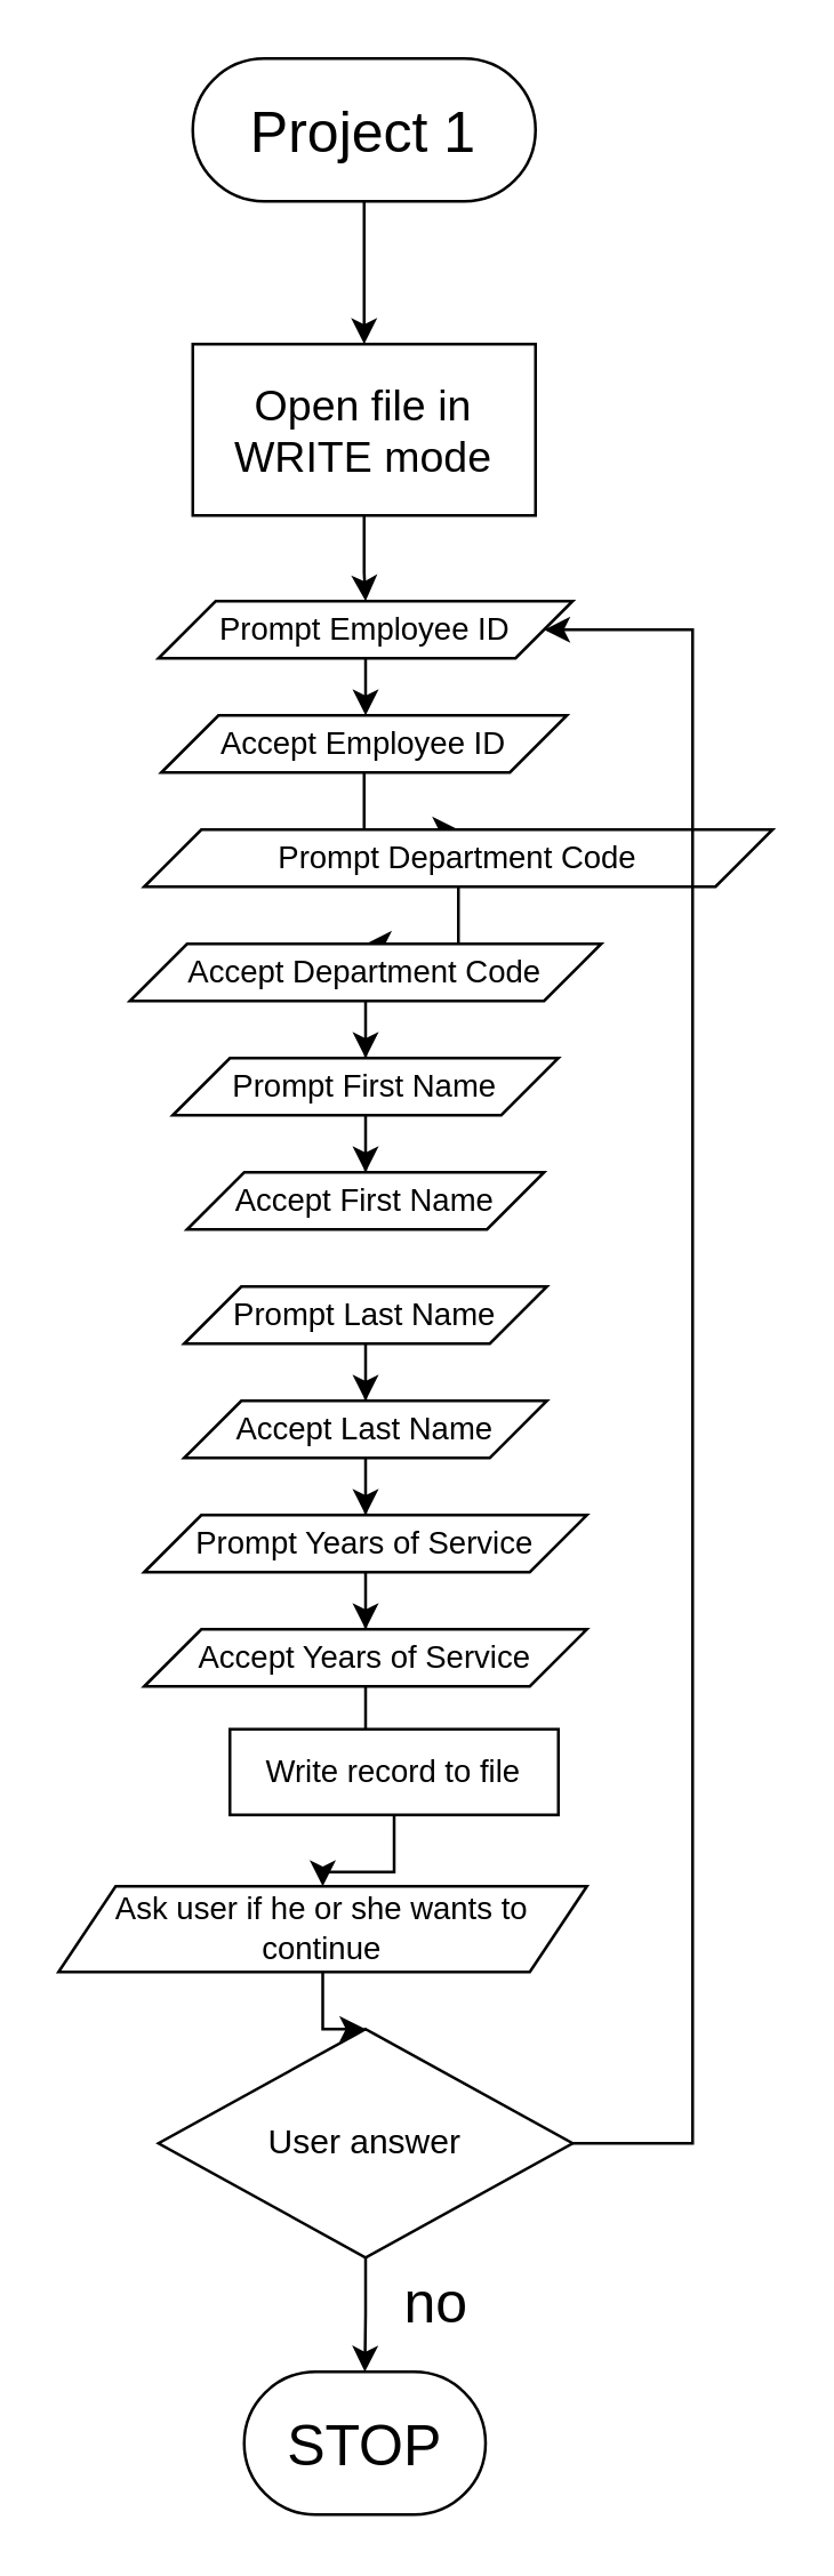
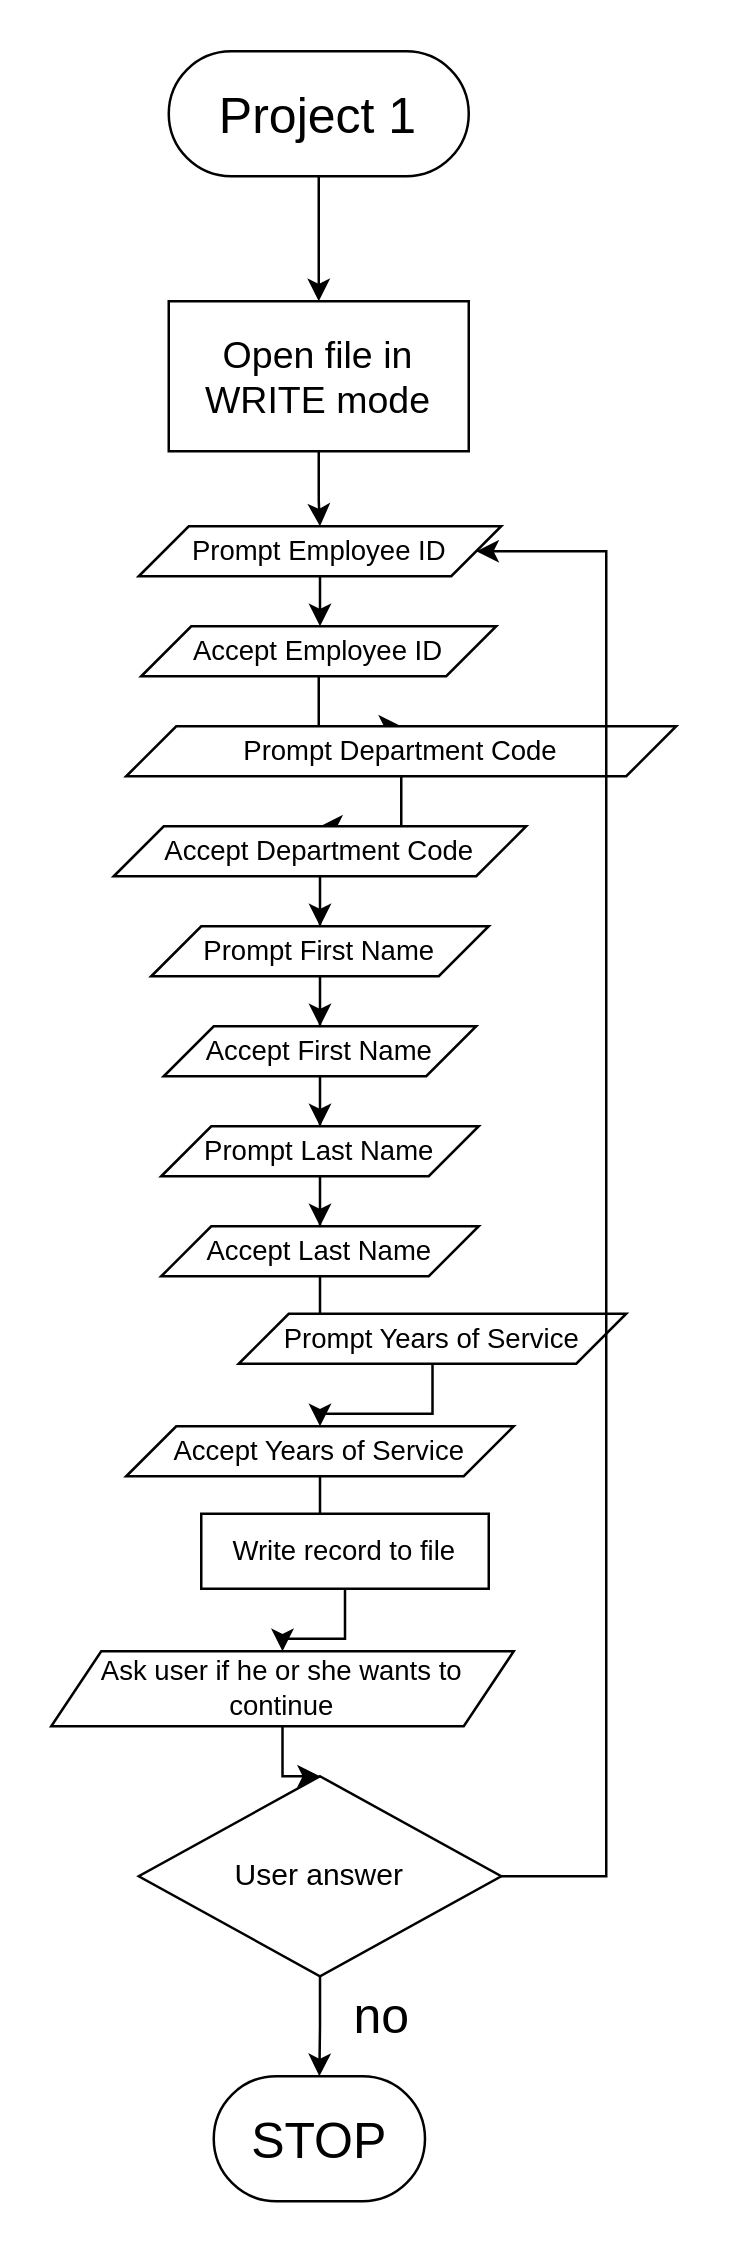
  <mxCell id="0" />
  <mxCell id="1" parent="0" />
  <mxCell id="2" style="edgeStyle=orthogonalEdgeStyle;rounded=0;orthogonalLoop=1;jettySize=auto;html=1;" edge="1" parent="1" source="3" target="5"><mxGeometry relative="1" as="geometry" /></mxCell>
  <mxCell id="3" value="&lt;font style=&quot;font-size: 20px;&quot;&gt;Project 1&lt;/font&gt;" style="rounded=1;whiteSpace=wrap;html=1;arcSize=50;" vertex="1" parent="1"><mxGeometry x="67" y="20" width="120" height="50" as="geometry" /></mxCell>
  <mxCell id="4" style="edgeStyle=orthogonalEdgeStyle;rounded=0;orthogonalLoop=1;jettySize=auto;html=1;" edge="1" parent="1" source="5" target="7"><mxGeometry relative="1" as="geometry" /></mxCell>
  <mxCell id="5" value="&lt;font style=&quot;font-size: 15px;&quot;&gt;Open file in WRITE mode&lt;/font&gt;" style="whiteSpace=wrap;html=1;" vertex="1" parent="1"><mxGeometry x="67" y="120" width="120" height="60" as="geometry" /></mxCell>
  <mxCell id="6" style="edgeStyle=orthogonalEdgeStyle;rounded=0;orthogonalLoop=1;jettySize=auto;html=1;" edge="1" parent="1" source="7" target="9"><mxGeometry relative="1" as="geometry" /></mxCell>
  <mxCell id="7" value="&lt;font style=&quot;font-size: 11px;&quot;&gt;Prompt Employee ID&lt;/font&gt;" style="shape=parallelogram;perimeter=parallelogramPerimeter;whiteSpace=wrap;html=1;fixedSize=1;fontSize=11;" vertex="1" parent="1"><mxGeometry x="55" y="210" width="145" height="20" as="geometry" /></mxCell>
  <mxCell id="8" style="edgeStyle=orthogonalEdgeStyle;rounded=0;orthogonalLoop=1;jettySize=auto;html=1;" edge="1" parent="1" source="9" target="11"><mxGeometry relative="1" as="geometry" /></mxCell>
  <mxCell id="9" value="&lt;font style=&quot;font-size: 11px;&quot;&gt;Accept Employee ID&lt;/font&gt;" style="shape=parallelogram;perimeter=parallelogramPerimeter;whiteSpace=wrap;html=1;fixedSize=1;fontSize=11;" vertex="1" parent="1"><mxGeometry x="56" y="250" width="142" height="20" as="geometry" /></mxCell>
  <mxCell id="10" style="edgeStyle=orthogonalEdgeStyle;rounded=0;orthogonalLoop=1;jettySize=auto;html=1;" edge="1" parent="1" source="11" target="13"><mxGeometry relative="1" as="geometry" /></mxCell>
  <mxCell id="11" value="&lt;font style=&quot;font-size: 11px;&quot;&gt;Prompt Department Code&lt;/font&gt;" style="shape=parallelogram;perimeter=parallelogramPerimeter;whiteSpace=wrap;html=1;fixedSize=1;fontSize=11;" vertex="1" parent="1"><mxGeometry x="50" y="290" width="220" height="20" as="geometry" /></mxCell>
  <mxCell id="12" style="edgeStyle=orthogonalEdgeStyle;rounded=0;orthogonalLoop=1;jettySize=auto;html=1;" edge="1" parent="1" source="13" target="15"><mxGeometry relative="1" as="geometry" /></mxCell>
  <mxCell id="13" value="Accept Department Code" style="shape=parallelogram;perimeter=parallelogramPerimeter;whiteSpace=wrap;html=1;fixedSize=1;fontSize=11;" vertex="1" parent="1"><mxGeometry x="45" y="330" width="165" height="20" as="geometry" /></mxCell>
  <mxCell id="14" style="edgeStyle=orthogonalEdgeStyle;rounded=0;orthogonalLoop=1;jettySize=auto;html=1;" edge="1" parent="1" source="15" target="17"><mxGeometry relative="1" as="geometry" /></mxCell>
  <mxCell id="15" value="Prompt First Name" style="shape=parallelogram;perimeter=parallelogramPerimeter;whiteSpace=wrap;html=1;fixedSize=1;fontSize=11;" vertex="1" parent="1"><mxGeometry x="60" y="370" width="135" height="20" as="geometry" /></mxCell>
+ <mxCell id="16" style="edgeStyle=orthogonalEdgeStyle;rounded=0;orthogonalLoop=1;jettySize=auto;html=1;entryX=0.5;entryY=0;entryDx=0;entryDy=0;" edge="1" parent="1" source="17" target="19"><mxGeometry relative="1" as="geometry" /></mxCell>
  <mxCell id="17" value="Accept First Name" style="shape=parallelogram;perimeter=parallelogramPerimeter;whiteSpace=wrap;html=1;fixedSize=1;fontSize=11;" vertex="1" parent="1"><mxGeometry x="65" y="410" width="125" height="20" as="geometry" /></mxCell>
  <mxCell id="18" style="edgeStyle=orthogonalEdgeStyle;rounded=0;orthogonalLoop=1;jettySize=auto;html=1;" edge="1" parent="1" source="19" target="21"><mxGeometry relative="1" as="geometry" /></mxCell>
  <mxCell id="19" value="Prompt Last Name" style="shape=parallelogram;perimeter=parallelogramPerimeter;whiteSpace=wrap;html=1;fixedSize=1;fontSize=11;" vertex="1" parent="1"><mxGeometry x="64" y="450" width="127" height="20" as="geometry" /></mxCell>
  <mxCell id="20" style="edgeStyle=orthogonalEdgeStyle;rounded=0;orthogonalLoop=1;jettySize=auto;html=1;" edge="1" parent="1" source="21" target="23"><mxGeometry relative="1" as="geometry" /></mxCell>
  <mxCell id="21" value="Accept Last Name" style="shape=parallelogram;perimeter=parallelogramPerimeter;whiteSpace=wrap;html=1;fixedSize=1;fontSize=11;" vertex="1" parent="1"><mxGeometry x="64" y="490" width="127" height="20" as="geometry" /></mxCell>
  <mxCell id="22" style="edgeStyle=orthogonalEdgeStyle;rounded=0;orthogonalLoop=1;jettySize=auto;html=1;" edge="1" parent="1" source="23" target="25"><mxGeometry relative="1" as="geometry" /></mxCell>
- <mxCell id="23" value="Prompt Years of Service" style="shape=parallelogram;perimeter=parallelogramPerimeter;whiteSpace=wrap;html=1;fixedSize=1;fontSize=11;" vertex="1" parent="1"><mxGeometry x="50" y="530" width="155" height="20" as="geometry" /></mxCell>
+ <mxCell id="23" value="Prompt Years of Service" style="shape=parallelogram;perimeter=parallelogramPerimeter;whiteSpace=wrap;html=1;fixedSize=1;fontSize=11;" vertex="1" parent="1"><mxGeometry x="95" y="525" width="155" height="20" as="geometry" /></mxCell>
  <mxCell id="24" style="edgeStyle=orthogonalEdgeStyle;rounded=0;orthogonalLoop=1;jettySize=auto;html=1;" edge="1" parent="1" source="25" target="27"><mxGeometry relative="1" as="geometry" /></mxCell>
  <mxCell id="25" value="Accept Years of Service" style="shape=parallelogram;perimeter=parallelogramPerimeter;whiteSpace=wrap;html=1;fixedSize=1;fontSize=11;" vertex="1" parent="1"><mxGeometry x="50" y="570" width="155" height="20" as="geometry" /></mxCell>
  <mxCell id="26" value="" style="edgeStyle=orthogonalEdgeStyle;rounded=0;orthogonalLoop=1;jettySize=auto;html=1;" edge="1" parent="1" source="27" target="29"><mxGeometry relative="1" as="geometry" /></mxCell>
  <mxCell id="27" value="Write record to file" style="whiteSpace=wrap;html=1;fontSize=11;" vertex="1" parent="1"><mxGeometry x="80" y="605" width="115" height="30" as="geometry" /></mxCell>
  <mxCell id="28" style="edgeStyle=orthogonalEdgeStyle;rounded=0;orthogonalLoop=1;jettySize=auto;html=1;" edge="1" parent="1" source="29" target="32"><mxGeometry relative="1" as="geometry" /></mxCell>
  <mxCell id="29" value="Ask user if he or she wants to continue" style="shape=parallelogram;perimeter=parallelogramPerimeter;whiteSpace=wrap;html=1;fixedSize=1;fontSize=11;" vertex="1" parent="1"><mxGeometry x="20" y="660" width="185" height="30" as="geometry" /></mxCell>
  <mxCell id="30" style="edgeStyle=orthogonalEdgeStyle;rounded=0;orthogonalLoop=1;jettySize=auto;html=1;entryX=0.5;entryY=0;entryDx=0;entryDy=0;" edge="1" parent="1" source="32" target="33"><mxGeometry relative="1" as="geometry" /></mxCell>
  <mxCell id="31" style="edgeStyle=orthogonalEdgeStyle;rounded=0;orthogonalLoop=1;jettySize=auto;html=1;entryX=1;entryY=0.5;entryDx=0;entryDy=0;" edge="1" parent="1" source="32" target="7"><mxGeometry relative="1" as="geometry"><Array as="points"><mxPoint x="242" y="750" /><mxPoint x="242" y="220" /></Array></mxGeometry></mxCell>
  <mxCell id="32" value="User answer" style="rhombus;whiteSpace=wrap;html=1;" vertex="1" parent="1"><mxGeometry x="55" y="710" width="145" height="80" as="geometry" /></mxCell>
  <mxCell id="33" value="STOP" style="rounded=1;whiteSpace=wrap;html=1;fontSize=20;arcSize=50;" vertex="1" parent="1"><mxGeometry x="85" y="830" width="84.5" height="50" as="geometry" /></mxCell>
  <mxCell id="34" value="no" style="text;html=1;align=center;verticalAlign=middle;resizable=0;points=[];autosize=1;strokeColor=none;fillColor=none;fontSize=20;" vertex="1" parent="1"><mxGeometry x="127" y="785" width="50" height="40" as="geometry" /></mxCell>
